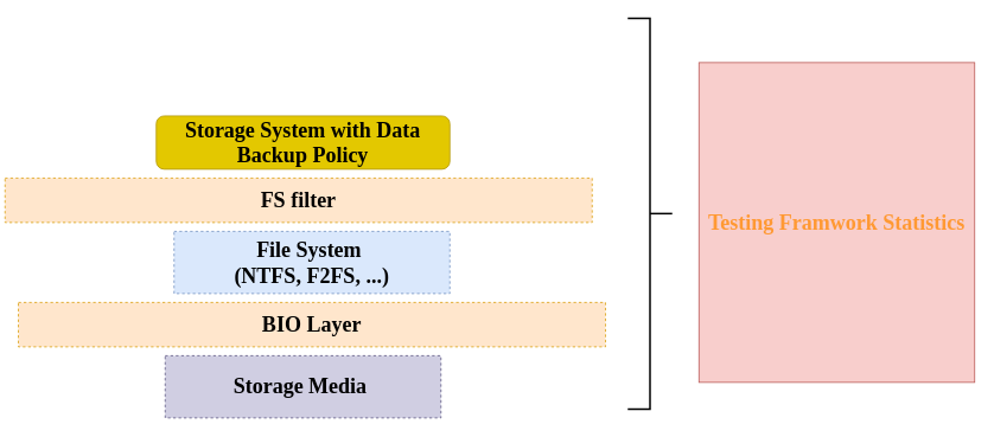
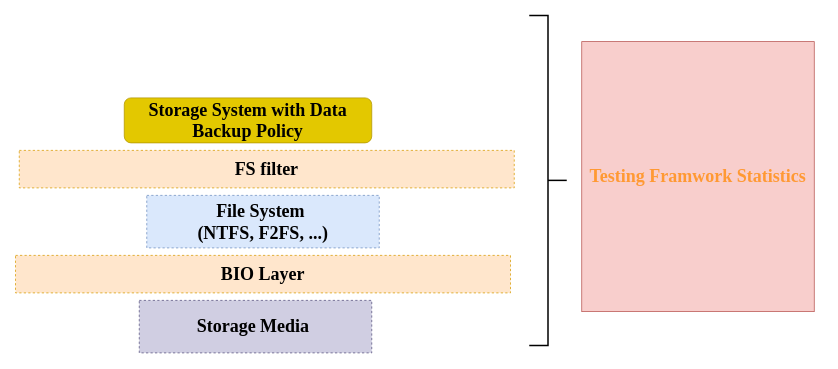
  <mxCell id="0" />
  <mxCell id="1" parent="0" />
- <mxCell id="2" value="&lt;h1&gt;&lt;font face=&quot;Georgia&quot;&gt;FS filter&lt;/font&gt;&lt;/h1&gt;" style="rounded=0;whiteSpace=wrap;html=1;fillColor=#ffe6cc;strokeColor=#d79b00;dashed=1;" parent="1" vertex="1"><mxGeometry x="5" y="200" width="660" height="50" as="geometry" /></mxCell>
+ <mxCell id="2" value="&lt;h1&gt;&lt;font face=&quot;Georgia&quot;&gt;FS filter&lt;/font&gt;&lt;/h1&gt;" style="rounded=0;whiteSpace=wrap;html=1;fillColor=#ffe6cc;strokeColor=#d79b00;dashed=1;" parent="1" vertex="1"><mxGeometry x="25" y="200" width="660" height="50" as="geometry" /></mxCell>
  <mxCell id="3" value="&lt;h1&gt;&lt;font face=&quot;Georgia&quot;&gt;File System&amp;nbsp;&lt;br&gt;(NTFS, F2FS, ...)&lt;/font&gt;&lt;/h1&gt;" style="rounded=0;whiteSpace=wrap;html=1;strokeColor=#6c8ebf;dashed=1;fillColor=#dae8fc;" parent="1" vertex="1"><mxGeometry x="195" y="260" width="310" height="70" as="geometry" /></mxCell>
- <mxCell id="4" value="&lt;h1&gt;&lt;font face=&quot;Georgia&quot;&gt;Storage System with Data Backup Policy&lt;/font&gt;&lt;/h1&gt;" style="rounded=1;whiteSpace=wrap;html=1;fillColor=#e3c800;fontColor=#000000;strokeColor=#B09500;" parent="1" vertex="1"><mxGeometry x="175" y="130" width="330" height="60" as="geometry" /></mxCell>
+ <mxCell id="4" value="&lt;h1&gt;&lt;font face=&quot;Georgia&quot;&gt;Storage System with Data Backup Policy&lt;/font&gt;&lt;/h1&gt;" style="rounded=1;whiteSpace=wrap;html=1;fillColor=#e3c800;fontColor=#000000;strokeColor=#B09500;" parent="1" vertex="1"><mxGeometry x="165" y="130" width="330" height="60" as="geometry" /></mxCell>
  <mxCell id="5" value="&lt;h1&gt;&lt;font face=&quot;Georgia&quot;&gt;BIO Layer&lt;/font&gt;&lt;/h1&gt;" style="rounded=0;whiteSpace=wrap;html=1;fillColor=#ffe6cc;strokeColor=#d79b00;dashed=1;" parent="1" vertex="1"><mxGeometry x="20" y="340" width="660" height="50" as="geometry" /></mxCell>
  <mxCell id="6" value="&lt;h1&gt;&lt;font face=&quot;Georgia&quot;&gt;Storage Media&amp;nbsp;&lt;/font&gt;&lt;/h1&gt;" style="rounded=0;whiteSpace=wrap;html=1;strokeColor=#56517e;dashed=1;fillColor=#d0cee2;" parent="1" vertex="1"><mxGeometry x="185" y="400" width="310" height="70" as="geometry" /></mxCell>
  <mxCell id="7" value="" style="strokeWidth=2;html=1;shape=mxgraph.flowchart.annotation_2;align=left;labelPosition=right;pointerEvents=1;rotation=-180;" vertex="1" parent="1"><mxGeometry x="705" width="50" height="440" as="geometry" y="20" /></mxCell>
- <mxCell id="8" value="&lt;h1&gt;&lt;font color=&quot;#ff9933&quot; face=&quot;Georgia&quot;&gt;Testing Framwork Statistics&lt;/font&gt;&lt;/h1&gt;" style="rounded=0;whiteSpace=wrap;html=1;fillColor=#f8cecc;strokeColor=#b85450;" vertex="1" parent="1"><mxGeometry x="785" y="70" width="310" height="360" as="geometry" /></mxCell>
+ <mxCell id="8" value="&lt;h1&gt;&lt;font color=&quot;#ff9933&quot; face=&quot;Georgia&quot;&gt;Testing Framwork Statistics&lt;/font&gt;&lt;/h1&gt;" style="rounded=0;whiteSpace=wrap;html=1;fillColor=#f8cecc;strokeColor=#b85450;" vertex="1" parent="1"><mxGeometry x="775" y="55" width="310" height="360" as="geometry" /></mxCell>
